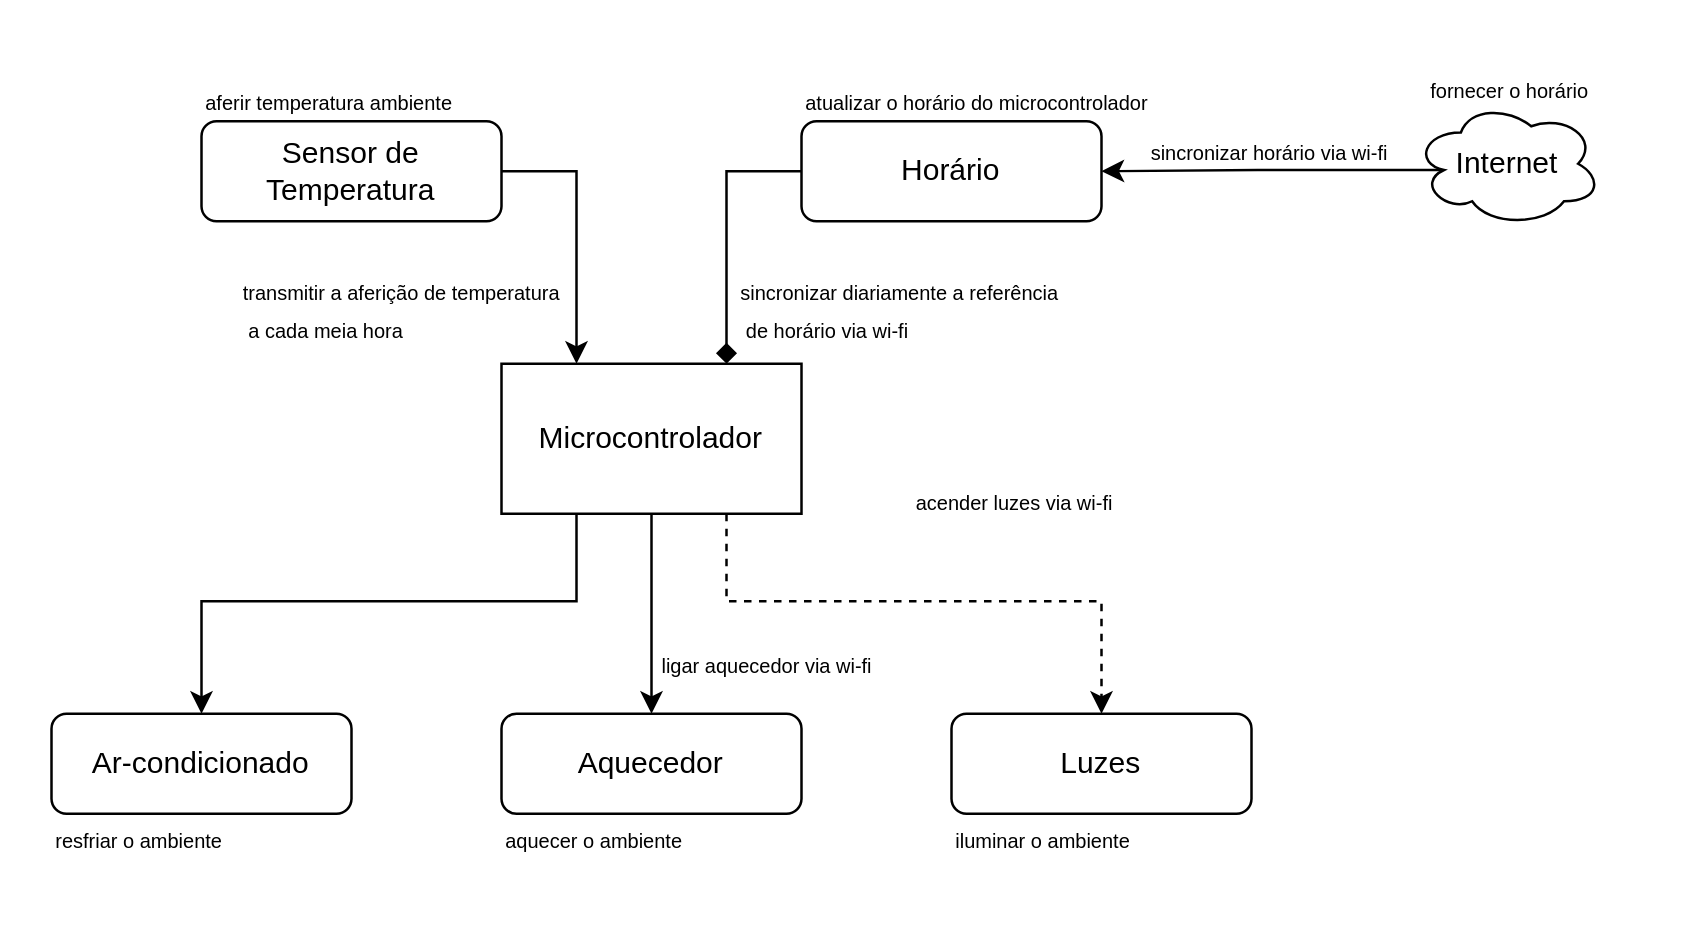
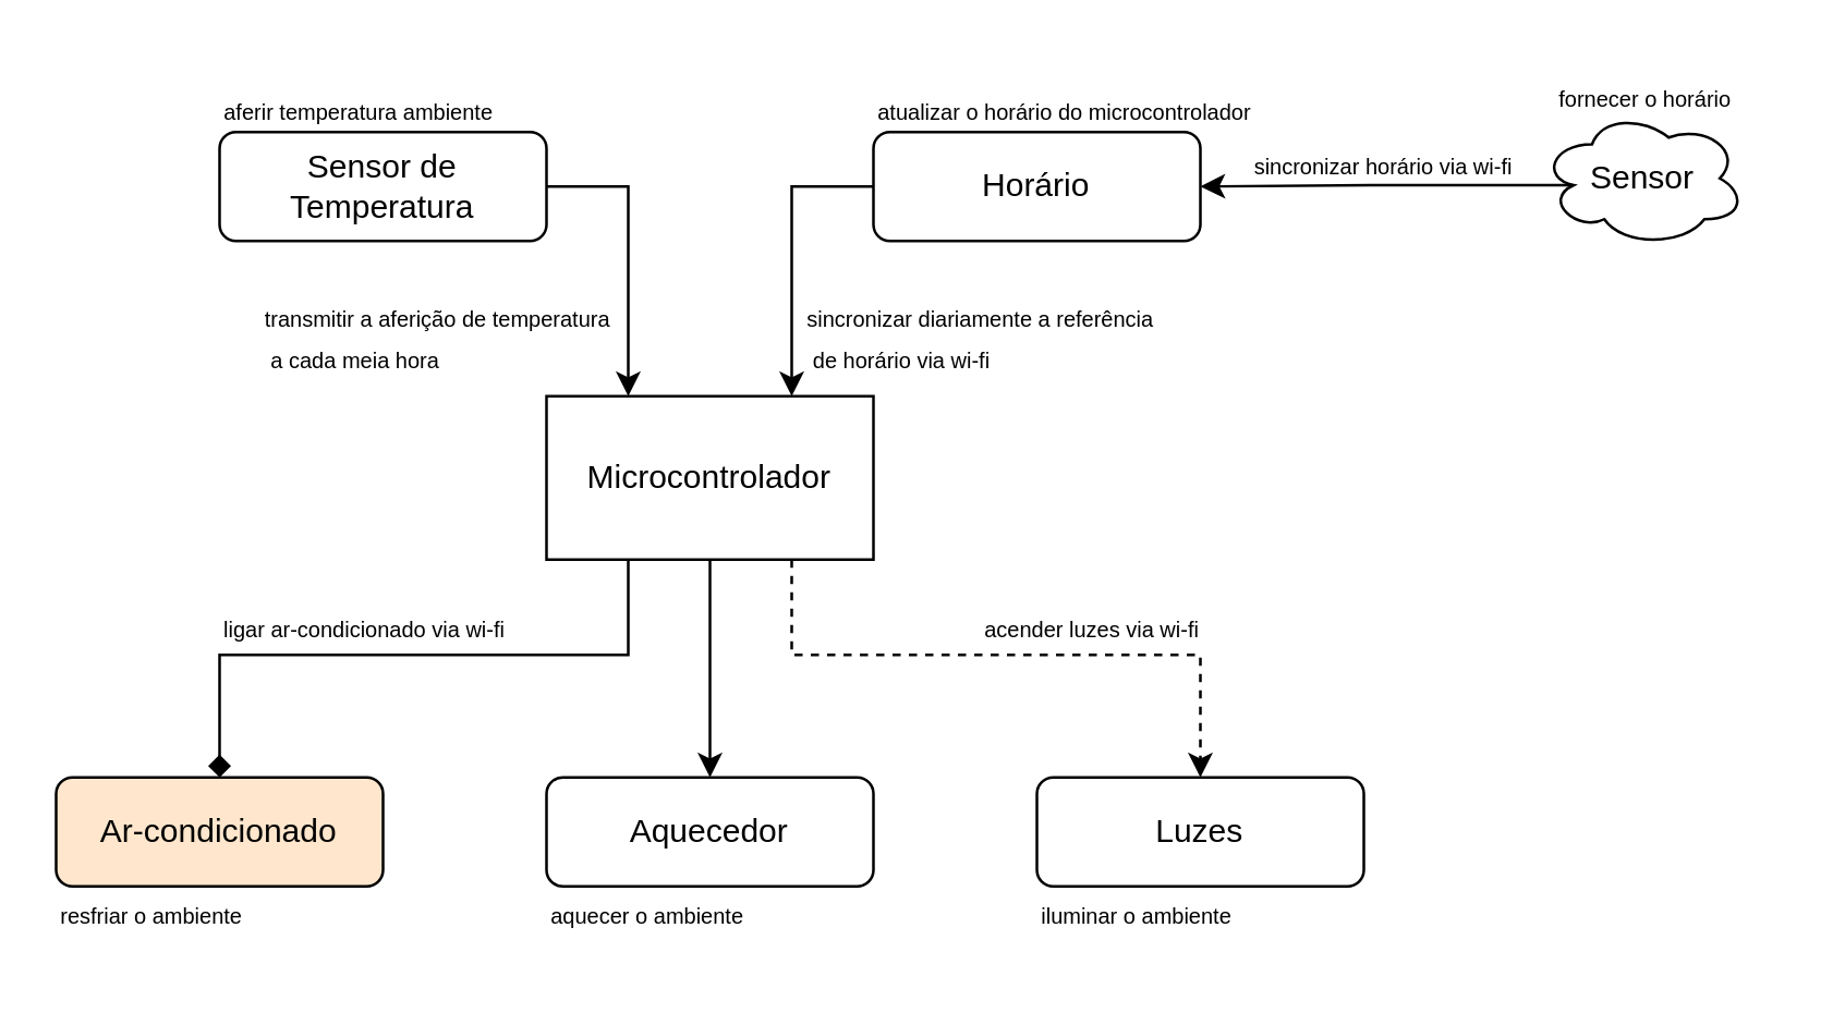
  <mxCell id="0" />
  <mxCell id="1" parent="0" />
  <mxCell id="2" style="edgeStyle=orthogonalEdgeStyle;rounded=0;orthogonalLoop=1;jettySize=auto;html=1;exitX=1;exitY=0.5;exitDx=0;exitDy=0;entryX=0.25;entryY=0;entryDx=0;entryDy=0;" edge="1" parent="1" source="3" target="7"><mxGeometry relative="1" as="geometry" /></mxCell>
  <mxCell id="3" value="Sensor de Temperatura" style="rounded=1;whiteSpace=wrap;html=1;fontSize=12;glass=0;strokeWidth=1;shadow=0;" parent="1" vertex="1"><mxGeometry x="80" y="48" width="120" height="40" as="geometry" /></mxCell>
- <mxCell id="4" style="edgeStyle=orthogonalEdgeStyle;rounded=0;orthogonalLoop=1;jettySize=auto;html=1;exitX=0.25;exitY=1;exitDx=0;exitDy=0;entryX=0.5;entryY=0;entryDx=0;entryDy=0;" edge="1" parent="1" source="7" target="12"><mxGeometry relative="1" as="geometry"><Array as="points"><mxPoint x="230" y="240" /><mxPoint x="80" y="240" /></Array></mxGeometry></mxCell>
+ <mxCell id="4" style="edgeStyle=orthogonalEdgeStyle;rounded=0;orthogonalLoop=1;jettySize=auto;html=1;exitX=0.25;exitY=1;exitDx=0;exitDy=0;entryX=0.5;entryY=0;entryDx=0;entryDy=0;endArrow=diamond;" edge="1" parent="1" source="7" target="12"><mxGeometry relative="1" as="geometry"><Array as="points"><mxPoint x="230" y="240" /><mxPoint x="80" y="240" /></Array></mxGeometry></mxCell>
  <mxCell id="5" style="edgeStyle=orthogonalEdgeStyle;rounded=0;orthogonalLoop=1;jettySize=auto;html=1;entryX=0.5;entryY=0;entryDx=0;entryDy=0;" edge="1" parent="1" source="7" target="13"><mxGeometry relative="1" as="geometry" /></mxCell>
  <mxCell id="6" style="edgeStyle=orthogonalEdgeStyle;rounded=0;orthogonalLoop=1;jettySize=auto;html=1;exitX=0.75;exitY=1;exitDx=0;exitDy=0;entryX=0.5;entryY=0;entryDx=0;entryDy=0;dashed=1;" edge="1" parent="1" source="7" target="14"><mxGeometry relative="1" as="geometry"><Array as="points"><mxPoint x="290" y="240" /><mxPoint x="440" y="240" /></Array></mxGeometry></mxCell>
  <mxCell id="7" value="Microcontrolador" style="rounded=0;whiteSpace=wrap;html=1;" vertex="1" parent="1"><mxGeometry x="200" y="145" width="120" height="60" as="geometry" /></mxCell>
  <mxCell id="8" style="edgeStyle=orthogonalEdgeStyle;rounded=0;orthogonalLoop=1;jettySize=auto;html=1;exitX=0.16;exitY=0.55;exitDx=0;exitDy=0;exitPerimeter=0;entryX=1;entryY=0.5;entryDx=0;entryDy=0;" edge="1" parent="1" source="9" target="11"><mxGeometry relative="1" as="geometry" /></mxCell>
- <mxCell id="9" value="Internet" style="ellipse;shape=cloud;whiteSpace=wrap;html=1;gradientColor=none;" vertex="1" parent="1"><mxGeometry x="565" y="40" width="75" height="50" as="geometry" /></mxCell>
- <mxCell id="10" style="edgeStyle=orthogonalEdgeStyle;rounded=0;orthogonalLoop=1;jettySize=auto;html=1;exitX=0;exitY=0.5;exitDx=0;exitDy=0;entryX=0.75;entryY=0;entryDx=0;entryDy=0;endArrow=diamond;" edge="1" parent="1" source="11" target="7"><mxGeometry relative="1" as="geometry" /></mxCell>
+ <mxCell id="9" value="Sensor" style="ellipse;shape=cloud;whiteSpace=wrap;html=1;gradientColor=none;" vertex="1" parent="1"><mxGeometry x="565" y="40" width="75" height="50" as="geometry" /></mxCell>
+ <mxCell id="10" style="edgeStyle=orthogonalEdgeStyle;rounded=0;orthogonalLoop=1;jettySize=auto;html=1;exitX=0;exitY=0.5;exitDx=0;exitDy=0;entryX=0.75;entryY=0;entryDx=0;entryDy=0;" edge="1" parent="1" source="11" target="7"><mxGeometry relative="1" as="geometry" /></mxCell>
  <mxCell id="11" value="Horário" style="rounded=1;whiteSpace=wrap;html=1;fontSize=12;glass=0;strokeWidth=1;shadow=0;" vertex="1" parent="1"><mxGeometry x="320" y="48" width="120" height="40" as="geometry" /></mxCell>
- <mxCell id="12" value="Ar-condicionado" style="rounded=1;whiteSpace=wrap;html=1;fontSize=12;glass=0;strokeWidth=1;shadow=0;" vertex="1" parent="1"><mxGeometry x="20" y="285" width="120" height="40" as="geometry" /></mxCell>
+ <mxCell id="12" value="Ar-condicionado" style="rounded=1;whiteSpace=wrap;html=1;fontSize=12;glass=0;strokeWidth=1;shadow=0;fillColor=#ffe6cc;" vertex="1" parent="1"><mxGeometry x="20" y="285" width="120" height="40" as="geometry" /></mxCell>
  <mxCell id="13" value="Aquecedor" style="rounded=1;whiteSpace=wrap;html=1;fontSize=12;glass=0;strokeWidth=1;shadow=0;" vertex="1" parent="1"><mxGeometry x="200" y="285" width="120" height="40" as="geometry" /></mxCell>
  <mxCell id="14" value="Luzes" style="rounded=1;whiteSpace=wrap;html=1;fontSize=12;glass=0;strokeWidth=1;shadow=0;" vertex="1" parent="1"><mxGeometry x="380" y="285" width="120" height="40" as="geometry" /></mxCell>
- <mxCell id="15" value="&lt;font style=&quot;font-size: 8px;&quot;&gt;acender luzes via wi-fi&lt;/font&gt;" style="text;html=1;align=center;verticalAlign=middle;resizable=0;points=[];autosize=1;strokeColor=none;fillColor=none;" vertex="1" parent="1"><mxGeometry x="355" y="185" width="100" height="30" as="geometry" /></mxCell>
- <mxCell id="17" value="&lt;font style=&quot;font-size: 8px;&quot;&gt;ligar aquecedor via wi-fi&lt;/font&gt;" style="text;html=1;align=center;verticalAlign=middle;resizable=0;points=[];autosize=1;strokeColor=none;fillColor=none;" vertex="1" parent="1"><mxGeometry x="253" y="250" width="105" height="30" as="geometry" /></mxCell>
+ <mxCell id="15" value="&lt;font style=&quot;font-size: 8px;&quot;&gt;acender luzes via wi-fi&lt;/font&gt;" style="text;html=1;align=center;verticalAlign=middle;resizable=0;points=[];autosize=1;strokeColor=none;fillColor=none;" vertex="1" parent="1"><mxGeometry x="350" y="215" width="100" height="30" as="geometry" /></mxCell>
+ <mxCell id="16" value="&lt;font style=&quot;font-size: 8px;&quot;&gt;ligar ar-condicionado via wi-fi&lt;/font&gt;" style="text;html=1;align=center;verticalAlign=middle;resizable=0;points=[];autosize=1;strokeColor=none;fillColor=none;" vertex="1" parent="1"><mxGeometry x="70" y="215" width="125" height="30" as="geometry" /></mxCell>
  <mxCell id="18" value="&lt;font style=&quot;font-size: 8px;&quot;&gt;sincronizar horário via wi-fi&lt;/font&gt;" style="text;html=1;align=center;verticalAlign=middle;resizable=0;points=[];autosize=1;strokeColor=none;fillColor=none;" vertex="1" parent="1"><mxGeometry x="449" y="45" width="115" height="30" as="geometry" /></mxCell>
  <mxCell id="19" value="&lt;font style=&quot;font-size: 8px;&quot;&gt;sincronizar diariamente a referência&lt;br&gt;&amp;nbsp;de horário via wi-fi&lt;/font&gt;" style="text;html=1;align=left;verticalAlign=middle;resizable=0;points=[];autosize=1;strokeColor=none;fillColor=none;" vertex="1" parent="1"><mxGeometry x="294" y="100" width="150" height="45" as="geometry" /></mxCell>
  <mxCell id="20" value="&lt;font style=&quot;font-size: 8px;&quot;&gt;transmitir a aferição de temperatura&lt;br&gt;&amp;nbsp;a cada meia hora&lt;/font&gt;" style="text;html=1;align=left;verticalAlign=middle;resizable=0;points=[];autosize=1;strokeColor=none;fillColor=none;" vertex="1" parent="1"><mxGeometry x="95" y="100" width="150" height="45" as="geometry" /></mxCell>
  <mxCell id="21" value="&lt;span style=&quot;font-size: 8px;&quot;&gt;aferir temperatura ambiente&lt;/span&gt;" style="text;html=1;align=left;verticalAlign=middle;resizable=0;points=[];autosize=1;strokeColor=none;fillColor=none;" vertex="1" parent="1"><mxGeometry x="80" y="25" width="120" height="30" as="geometry" /></mxCell>
  <mxCell id="22" value="&lt;span style=&quot;font-size: 8px;&quot;&gt;fornecer o horário&lt;/span&gt;" style="text;html=1;align=left;verticalAlign=middle;resizable=0;points=[];autosize=1;strokeColor=none;fillColor=none;" vertex="1" parent="1"><mxGeometry x="570" y="20" width="85" height="30" as="geometry" /></mxCell>
  <mxCell id="23" value="&lt;span style=&quot;font-size: 8px;&quot;&gt;atualizar o horário do microcontrolador&lt;/span&gt;" style="text;html=1;align=left;verticalAlign=middle;resizable=0;points=[];autosize=1;strokeColor=none;fillColor=none;" vertex="1" parent="1"><mxGeometry x="320" y="25" width="160" height="30" as="geometry" /></mxCell>
  <mxCell id="24" value="&lt;span style=&quot;font-size: 8px;&quot;&gt;resfriar o ambiente&lt;/span&gt;" style="text;html=1;align=left;verticalAlign=middle;resizable=0;points=[];autosize=1;strokeColor=none;fillColor=none;" vertex="1" parent="1"><mxGeometry x="20" y="320" width="90" height="30" as="geometry" /></mxCell>
  <mxCell id="25" value="&lt;span style=&quot;font-size: 8px;&quot;&gt;aquecer o ambiente&lt;/span&gt;" style="text;html=1;align=left;verticalAlign=middle;resizable=0;points=[];autosize=1;strokeColor=none;fillColor=none;" vertex="1" parent="1"><mxGeometry x="200" y="320" width="90" height="30" as="geometry" /></mxCell>
  <mxCell id="26" value="&lt;span style=&quot;font-size: 8px;&quot;&gt;iluminar o ambiente&lt;/span&gt;" style="text;html=1;align=left;verticalAlign=middle;resizable=0;points=[];autosize=1;strokeColor=none;fillColor=none;" vertex="1" parent="1"><mxGeometry x="380" y="320" width="90" height="30" as="geometry" /></mxCell>
